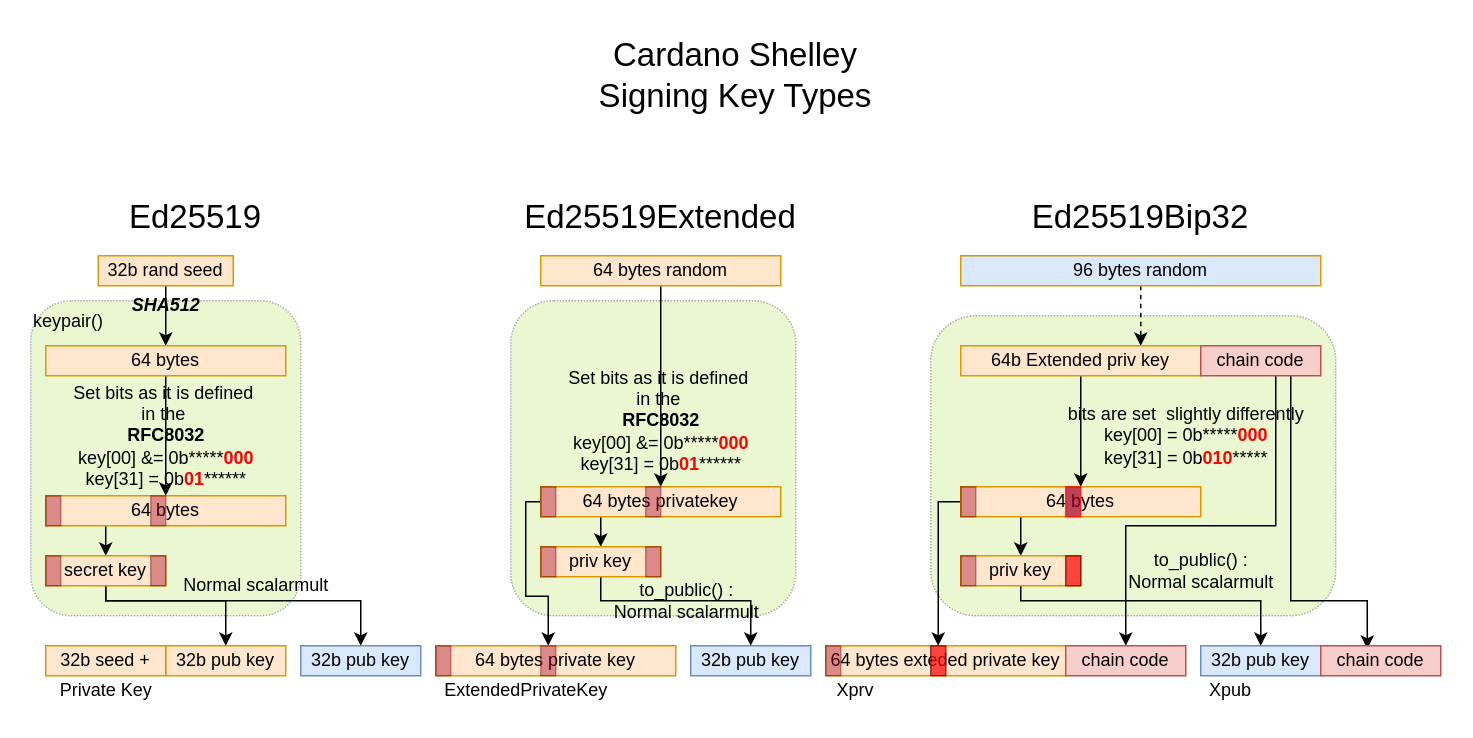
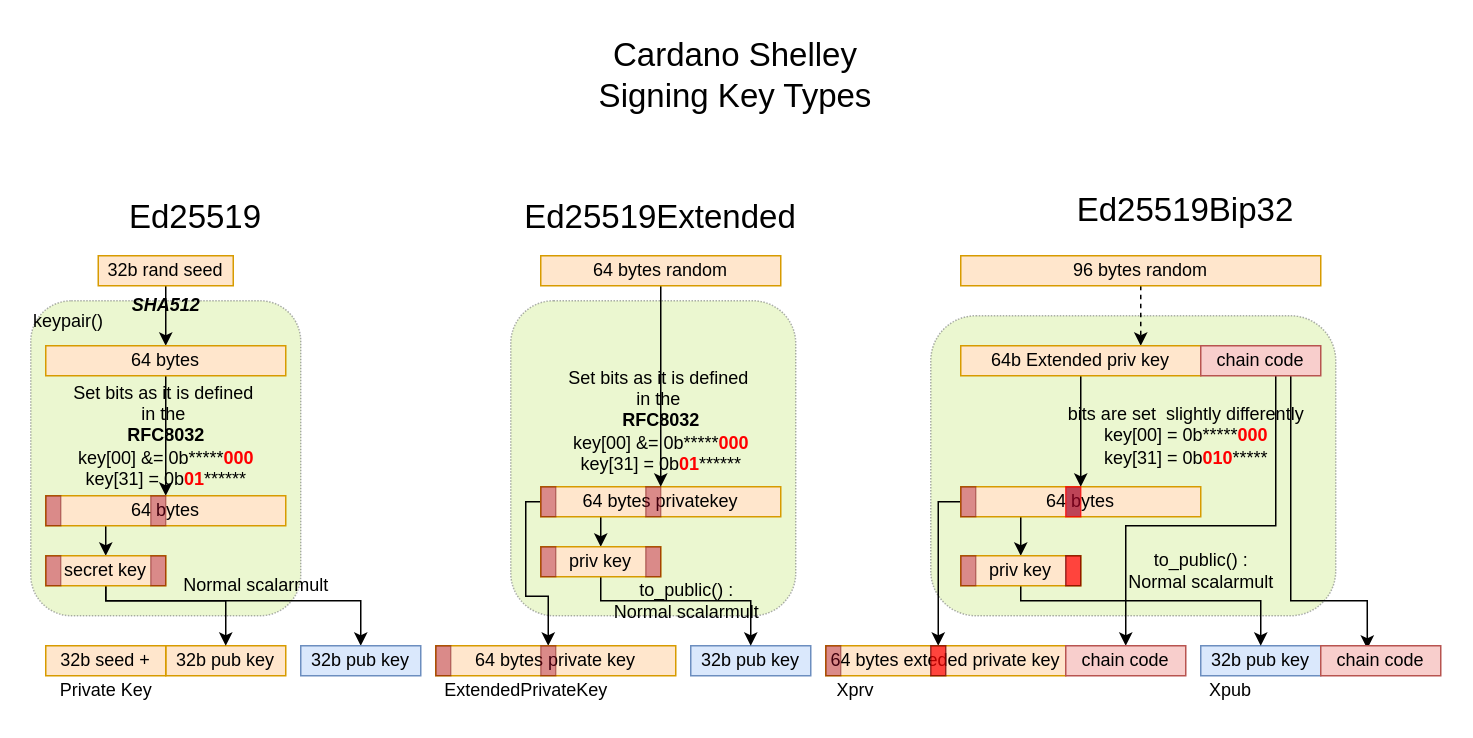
  <mxCell id="0" />
  <mxCell id="1" parent="0" />
  <mxCell id="2" value="keypair()" style="rounded=1;whiteSpace=wrap;html=1;fontSize=12;opacity=40;align=left;verticalAlign=top;dashed=1;dashPattern=1 1;fillColor=#cdeb8b;strokeColor=#36393d;" parent="1" vertex="1"><mxGeometry x="20" y="200" width="180" height="210" as="geometry" /></mxCell>
  <mxCell id="3" value="" style="rounded=1;whiteSpace=wrap;html=1;fontSize=12;opacity=40;align=left;verticalAlign=top;dashed=1;dashPattern=1 1;fillColor=#cdeb8b;strokeColor=#36393d;" parent="1" vertex="1"><mxGeometry x="340" y="200" width="190" height="210" as="geometry" /></mxCell>
  <mxCell id="4" value="" style="rounded=1;whiteSpace=wrap;html=1;fontSize=12;opacity=40;align=left;verticalAlign=top;dashed=1;dashPattern=1 1;fillColor=#cdeb8b;strokeColor=#36393d;" parent="1" vertex="1"><mxGeometry x="620" y="210" width="270" height="200" as="geometry" /></mxCell>
  <mxCell id="5" style="edgeStyle=orthogonalEdgeStyle;rounded=0;orthogonalLoop=1;jettySize=auto;html=1;entryX=0.5;entryY=0;entryDx=0;entryDy=0;fontSize=12;" parent="1" source="7" target="22" edge="1"><mxGeometry relative="1" as="geometry"><Array as="points"><mxPoint x="400" y="354" /><mxPoint x="400" y="354" /></Array></mxGeometry></mxCell>
  <mxCell id="6" style="edgeStyle=orthogonalEdgeStyle;rounded=0;orthogonalLoop=1;jettySize=auto;html=1;entryX=0.5;entryY=0;entryDx=0;entryDy=0;labelBackgroundColor=none;fontSize=12;" parent="1" source="7" target="40" edge="1"><mxGeometry relative="1" as="geometry"><Array as="points"><mxPoint x="350" y="334" /><mxPoint x="350" y="397" /><mxPoint x="365" y="397" /></Array></mxGeometry></mxCell>
  <mxCell id="7" value="64 bytes privatekey" style="rounded=0;whiteSpace=wrap;html=1;fontSize=12;align=center;fillColor=#ffe6cc;strokeColor=#d79b00;fontStyle=0" parent="1" vertex="1"><mxGeometry x="360" y="324" width="160" height="20" as="geometry" /></mxCell>
  <mxCell id="8" value="" style="rounded=0;whiteSpace=wrap;html=1;fontSize=12;align=center;fillColor=#a20025;strokeColor=#6F0000;fontColor=#ffffff;opacity=40;" parent="1" vertex="1"><mxGeometry x="360" y="324" width="10" height="20" as="geometry" /></mxCell>
  <mxCell id="9" value="" style="rounded=0;whiteSpace=wrap;html=1;fontSize=12;align=center;fillColor=#a20025;strokeColor=#6F0000;fontColor=#ffffff;opacity=40;" parent="1" vertex="1"><mxGeometry x="430" y="324" width="10" height="20" as="geometry" /></mxCell>
  <mxCell id="10" value="Cardano Shelley &lt;br&gt;Signing Key Types " style="text;html=1;strokeColor=none;fillColor=none;align=center;verticalAlign=middle;whiteSpace=wrap;rounded=0;fontSize=22;" parent="1" vertex="1"><mxGeometry x="309" y="20" width="362" height="60" as="geometry" /></mxCell>
  <mxCell id="11" value="Ed25519" style="text;html=1;strokeColor=none;fillColor=none;align=center;verticalAlign=middle;whiteSpace=wrap;rounded=0;fontSize=22;" parent="1" vertex="1"><mxGeometry x="75" y="130" width="110" height="30" as="geometry" /></mxCell>
  <mxCell id="12" value="Ed25519Extended" style="text;html=1;strokeColor=none;fillColor=none;align=center;verticalAlign=middle;whiteSpace=wrap;rounded=0;fontSize=22;" parent="1" vertex="1"><mxGeometry x="340" y="130" width="200" height="30" as="geometry" /></mxCell>
- <mxCell id="13" value="Ed25519Bip32" style="text;html=1;strokeColor=none;fillColor=none;align=center;verticalAlign=middle;whiteSpace=wrap;rounded=0;fontSize=22;" parent="1" vertex="1"><mxGeometry x="660" y="130" width="200" height="30" as="geometry" /></mxCell>
+ <mxCell id="13" value="Ed25519Bip32" style="text;html=1;strokeColor=none;fillColor=none;align=center;verticalAlign=middle;whiteSpace=wrap;rounded=0;fontSize=22;" parent="1" vertex="1"><mxGeometry x="690" y="125" width="200" height="30" as="geometry" /></mxCell>
  <mxCell id="14" value="SHA512" style="edgeStyle=orthogonalEdgeStyle;rounded=0;orthogonalLoop=1;jettySize=auto;html=1;entryX=0.5;entryY=0;entryDx=0;entryDy=0;fontSize=12;labelBackgroundColor=none;fontStyle=3" parent="1" source="15" target="26" edge="1"><mxGeometry x="-0.333" relative="1" as="geometry"><mxPoint as="offset" /></mxGeometry></mxCell>
  <mxCell id="15" value="32b rand seed" style="rounded=0;whiteSpace=wrap;html=1;fontSize=12;align=center;fillColor=#ffe6cc;strokeColor=#d79b00;" parent="1" vertex="1"><mxGeometry x="65" y="170" width="90" height="20" as="geometry" /></mxCell>
  <mxCell id="16" value="Set bits as it is defined&amp;nbsp;&lt;br&gt;in the&amp;nbsp;&lt;br&gt;&lt;b&gt;RFC8032&lt;/b&gt;&lt;br&gt;key[00] &amp;amp;= 0b*****&lt;b&gt;&lt;font color=&quot;#ff0000&quot;&gt;0&lt;/font&gt;&lt;/b&gt;&lt;b&gt;&lt;font color=&quot;#ff0000&quot;&gt;0&lt;/font&gt;&lt;/b&gt;&lt;b&gt;&lt;font color=&quot;#ff0000&quot;&gt;0&lt;/font&gt;&lt;/b&gt;&lt;br&gt;key[31] = 0b&lt;b style=&quot;color: rgb(255 , 0 , 0)&quot;&gt;01&lt;/b&gt;******" style="edgeStyle=orthogonalEdgeStyle;rounded=0;orthogonalLoop=1;jettySize=auto;html=1;entryX=0.5;entryY=0;entryDx=0;entryDy=0;fontSize=12;labelBackgroundColor=none;" parent="1" source="17" target="7" edge="1"><mxGeometry x="0.343" relative="1" as="geometry"><Array as="points"><mxPoint x="440" y="200" /><mxPoint x="440" y="200" /></Array><mxPoint as="offset" /></mxGeometry></mxCell>
  <mxCell id="17" value="64 bytes random" style="rounded=0;whiteSpace=wrap;html=1;fontSize=12;align=center;fillColor=#ffe6cc;strokeColor=#d79b00;fontStyle=0" parent="1" vertex="1"><mxGeometry x="360" y="170" width="160" height="20" as="geometry" /></mxCell>
  <mxCell id="18" style="edgeStyle=orthogonalEdgeStyle;rounded=0;orthogonalLoop=1;jettySize=auto;html=1;labelBackgroundColor=none;fontSize=12;entryX=0.75;entryY=0;entryDx=0;entryDy=0;dashed=1;" parent="1" source="19" target="54" edge="1"><mxGeometry relative="1" as="geometry" /></mxCell>
- <mxCell id="19" value="96 bytes random" style="rounded=0;whiteSpace=wrap;html=1;fontSize=12;align=center;fillColor=#dae8fc;strokeColor=#d79b00;" parent="1" vertex="1"><mxGeometry x="640" y="170" width="240" height="20" as="geometry" /></mxCell>
+ <mxCell id="19" value="96 bytes random" style="rounded=0;whiteSpace=wrap;html=1;fontSize=12;align=center;fillColor=#ffe6cc;strokeColor=#d79b00;" parent="1" vertex="1"><mxGeometry x="640" y="170" width="240" height="20" as="geometry" /></mxCell>
  <mxCell id="20" value="32b pub key" style="rounded=0;whiteSpace=wrap;html=1;fontSize=12;align=center;fillColor=#dae8fc;strokeColor=#6c8ebf;fontStyle=0" parent="1" vertex="1"><mxGeometry x="460" y="430" width="80" height="20" as="geometry" /></mxCell>
  <mxCell id="21" value="to_public() : &lt;br&gt;Normal scalarmult" style="edgeStyle=orthogonalEdgeStyle;rounded=0;orthogonalLoop=1;jettySize=auto;html=1;entryX=0.5;entryY=0;entryDx=0;entryDy=0;fontSize=12;labelBackgroundColor=none;" parent="1" source="22" target="20" edge="1"><mxGeometry relative="1" as="geometry"><Array as="points"><mxPoint x="400" y="400" /><mxPoint x="500" y="400" /></Array></mxGeometry></mxCell>
  <mxCell id="22" value="priv key" style="rounded=0;whiteSpace=wrap;html=1;fontSize=12;align=center;fillColor=#ffe6cc;strokeColor=#d79b00;fontStyle=0" parent="1" vertex="1"><mxGeometry x="360" y="364" width="80" height="20" as="geometry" /></mxCell>
  <mxCell id="23" value="" style="rounded=0;whiteSpace=wrap;html=1;fontSize=12;align=center;fillColor=#a20025;strokeColor=#6F0000;fontColor=#ffffff;opacity=40;" parent="1" vertex="1"><mxGeometry x="360" y="364" width="10" height="20" as="geometry" /></mxCell>
  <mxCell id="24" value="" style="rounded=0;whiteSpace=wrap;html=1;fontSize=12;align=center;fillColor=#a20025;strokeColor=#6F0000;fontColor=#ffffff;opacity=40;" parent="1" vertex="1"><mxGeometry x="430" y="364" width="10" height="20" as="geometry" /></mxCell>
  <mxCell id="25" value="Set bits as it is defined&amp;nbsp;&lt;br&gt;in the&amp;nbsp;&lt;br&gt;&lt;b&gt;RFC8032&lt;/b&gt;&lt;br&gt;key[00] &amp;amp;= 0b*****&lt;b&gt;&lt;font color=&quot;#ff0000&quot;&gt;0&lt;/font&gt;&lt;/b&gt;&lt;b&gt;&lt;font color=&quot;#ff0000&quot;&gt;0&lt;/font&gt;&lt;/b&gt;&lt;b&gt;&lt;font color=&quot;#ff0000&quot;&gt;0&lt;/font&gt;&lt;/b&gt;&lt;br&gt;key[31] = 0b&lt;b style=&quot;color: rgb(255 , 0 , 0)&quot;&gt;01&lt;/b&gt;******" style="edgeStyle=orthogonalEdgeStyle;rounded=0;orthogonalLoop=1;jettySize=auto;html=1;entryX=1;entryY=0;entryDx=0;entryDy=0;fontSize=12;labelBackgroundColor=none;" parent="1" source="26" target="30" edge="1"><mxGeometry relative="1" as="geometry" /></mxCell>
  <mxCell id="26" value="64 bytes" style="rounded=0;whiteSpace=wrap;html=1;fontSize=12;align=center;fillColor=#ffe6cc;strokeColor=#d79b00;fontStyle=0" parent="1" vertex="1"><mxGeometry x="30" y="230" width="160" height="20" as="geometry" /></mxCell>
  <mxCell id="27" style="edgeStyle=orthogonalEdgeStyle;rounded=0;orthogonalLoop=1;jettySize=auto;html=1;entryX=0.5;entryY=0;entryDx=0;entryDy=0;exitX=0.25;exitY=1;exitDx=0;exitDy=0;" parent="1" source="28" target="34" edge="1"><mxGeometry relative="1" as="geometry" /></mxCell>
  <mxCell id="28" value="64 bytes" style="rounded=0;whiteSpace=wrap;html=1;fontSize=12;align=center;fillColor=#ffe6cc;strokeColor=#d79b00;fontStyle=0" parent="1" vertex="1"><mxGeometry x="30" y="330" width="160" height="20" as="geometry" /></mxCell>
  <mxCell id="29" value="" style="rounded=0;whiteSpace=wrap;html=1;fontSize=12;align=center;fillColor=#a20025;strokeColor=#6F0000;fontColor=#ffffff;opacity=40;" parent="1" vertex="1"><mxGeometry x="30" y="330" width="10" height="20" as="geometry" /></mxCell>
  <mxCell id="30" value="" style="rounded=0;whiteSpace=wrap;html=1;fontSize=12;align=center;fillColor=#a20025;strokeColor=#6F0000;fontColor=#ffffff;opacity=40;" parent="1" vertex="1"><mxGeometry x="100" y="330" width="10" height="20" as="geometry" /></mxCell>
  <mxCell id="31" value="32b pub key" style="rounded=0;whiteSpace=wrap;html=1;fontSize=12;align=center;fillColor=#ffe6cc;strokeColor=#d79b00;fontStyle=0" parent="1" vertex="1"><mxGeometry x="110" y="430" width="80" height="20" as="geometry" /></mxCell>
  <mxCell id="32" value="Normal scalarmult" style="edgeStyle=orthogonalEdgeStyle;rounded=0;orthogonalLoop=1;jettySize=auto;html=1;entryX=0.5;entryY=0;entryDx=0;entryDy=0;fontSize=12;labelBackgroundColor=none;" parent="1" source="34" target="31" edge="1"><mxGeometry x="0.5" y="22" relative="1" as="geometry"><Array as="points"><mxPoint x="70" y="400" /><mxPoint x="150" y="400" /></Array><mxPoint x="-2" y="-10" as="offset" /></mxGeometry></mxCell>
  <mxCell id="33" style="edgeStyle=orthogonalEdgeStyle;rounded=0;orthogonalLoop=1;jettySize=auto;html=1;exitX=0.5;exitY=1;exitDx=0;exitDy=0;entryX=0.5;entryY=0;entryDx=0;entryDy=0;" parent="1" source="34" target="65" edge="1"><mxGeometry relative="1" as="geometry"><Array as="points"><mxPoint x="70" y="400" /><mxPoint x="240" y="400" /></Array></mxGeometry></mxCell>
  <mxCell id="34" value="secret key" style="rounded=0;whiteSpace=wrap;html=1;fontSize=12;align=center;fillColor=#ffe6cc;strokeColor=#d79b00;fontStyle=0" parent="1" vertex="1"><mxGeometry x="30" y="370" width="80" height="20" as="geometry" /></mxCell>
  <mxCell id="35" value="" style="rounded=0;whiteSpace=wrap;html=1;fontSize=12;align=center;fillColor=#a20025;strokeColor=#6F0000;fontColor=#ffffff;opacity=40;" parent="1" vertex="1"><mxGeometry x="30" y="370" width="10" height="20" as="geometry" /></mxCell>
  <mxCell id="36" value="" style="rounded=0;whiteSpace=wrap;html=1;fontSize=12;align=center;fillColor=#a20025;strokeColor=#6F0000;fontColor=#ffffff;opacity=40;" parent="1" vertex="1"><mxGeometry x="100" y="370" width="10" height="20" as="geometry" /></mxCell>
  <mxCell id="37" value="32b seed +" style="rounded=0;whiteSpace=wrap;html=1;fontSize=12;align=center;fillColor=#ffe6cc;strokeColor=#d79b00;fontStyle=0" parent="1" vertex="1"><mxGeometry x="30" y="430" width="80" height="20" as="geometry" /></mxCell>
  <mxCell id="38" value="64 bytes private key" style="rounded=0;whiteSpace=wrap;html=1;fontSize=12;align=center;fillColor=#ffe6cc;strokeColor=#d79b00;fontStyle=0" parent="1" vertex="1"><mxGeometry x="290" y="430" width="160" height="20" as="geometry" /></mxCell>
  <mxCell id="39" value="" style="rounded=0;whiteSpace=wrap;html=1;fontSize=12;align=center;fillColor=#a20025;strokeColor=#6F0000;fontColor=#ffffff;opacity=40;" parent="1" vertex="1"><mxGeometry x="290" y="430" width="10" height="20" as="geometry" /></mxCell>
  <mxCell id="40" value="" style="rounded=0;whiteSpace=wrap;html=1;fontSize=12;align=center;fillColor=#a20025;strokeColor=#6F0000;fontColor=#ffffff;opacity=40;" parent="1" vertex="1"><mxGeometry x="360" y="430" width="10" height="20" as="geometry" /></mxCell>
  <mxCell id="41" style="edgeStyle=orthogonalEdgeStyle;rounded=0;orthogonalLoop=1;jettySize=auto;html=1;entryX=0.5;entryY=0;entryDx=0;entryDy=0;fontSize=12;" parent="1" source="43" target="47" edge="1"><mxGeometry relative="1" as="geometry"><Array as="points"><mxPoint x="680" y="360" /><mxPoint x="680" y="360" /></Array></mxGeometry></mxCell>
  <mxCell id="42" style="edgeStyle=orthogonalEdgeStyle;rounded=0;orthogonalLoop=1;jettySize=auto;html=1;entryX=0.5;entryY=0;entryDx=0;entryDy=0;labelBackgroundColor=none;fontSize=12;" parent="1" source="43" target="52" edge="1"><mxGeometry relative="1" as="geometry"><Array as="points"><mxPoint x="625" y="334" /></Array></mxGeometry></mxCell>
  <mxCell id="43" value="64 bytes" style="rounded=0;whiteSpace=wrap;html=1;fontSize=12;align=center;fillColor=#ffe6cc;strokeColor=#d79b00;fontStyle=0" parent="1" vertex="1"><mxGeometry x="640" y="324" width="160" height="20" as="geometry" /></mxCell>
  <mxCell id="44" value="" style="rounded=0;whiteSpace=wrap;html=1;fontSize=12;align=center;fillColor=#a20025;strokeColor=#6F0000;fontColor=#ffffff;opacity=40;" parent="1" vertex="1"><mxGeometry x="640" y="324" width="10" height="20" as="geometry" /></mxCell>
  <mxCell id="45" value="32b pub key" style="rounded=0;whiteSpace=wrap;html=1;fontSize=12;align=center;fillColor=#dae8fc;strokeColor=#6c8ebf;fontStyle=0" parent="1" vertex="1"><mxGeometry x="800" y="430" width="80" height="20" as="geometry" /></mxCell>
  <mxCell id="46" value="to_public() : &lt;br&gt;Normal scalarmult" style="edgeStyle=orthogonalEdgeStyle;rounded=0;orthogonalLoop=1;jettySize=auto;html=1;entryX=0.5;entryY=0;entryDx=0;entryDy=0;fontSize=12;labelBackgroundColor=none;" parent="1" source="47" target="45" edge="1"><mxGeometry x="0.3" y="20" relative="1" as="geometry"><Array as="points"><mxPoint x="680" y="400" /><mxPoint x="840" y="400" /></Array><mxPoint as="offset" /></mxGeometry></mxCell>
  <mxCell id="47" value="priv key" style="rounded=0;whiteSpace=wrap;html=1;fontSize=12;align=center;fillColor=#ffe6cc;strokeColor=#d79b00;fontStyle=0" parent="1" vertex="1"><mxGeometry x="640" y="370" width="80" height="20" as="geometry" /></mxCell>
  <mxCell id="48" value="" style="rounded=0;whiteSpace=wrap;html=1;fontSize=12;align=center;fillColor=#a20025;strokeColor=#6F0000;fontColor=#ffffff;opacity=40;" parent="1" vertex="1"><mxGeometry x="640" y="370" width="10" height="20" as="geometry" /></mxCell>
  <mxCell id="49" value="" style="rounded=0;whiteSpace=wrap;html=1;fontSize=12;align=center;strokeColor=#6F0000;fontColor=#ffffff;opacity=70;fillColor=#FF0000;" parent="1" vertex="1"><mxGeometry x="710" y="370" width="10" height="20" as="geometry" /></mxCell>
  <mxCell id="50" value="64 bytes exteded private key" style="rounded=0;whiteSpace=wrap;html=1;fontSize=12;align=center;fillColor=#ffe6cc;strokeColor=#d79b00;fontStyle=0" parent="1" vertex="1"><mxGeometry x="550" y="430" width="160" height="20" as="geometry" /></mxCell>
  <mxCell id="51" value="" style="rounded=0;whiteSpace=wrap;html=1;fontSize=12;align=center;fillColor=#a20025;strokeColor=#6F0000;fontColor=#ffffff;opacity=40;" parent="1" vertex="1"><mxGeometry x="550" y="430" width="10" height="20" as="geometry" /></mxCell>
  <mxCell id="52" value="" style="rounded=0;whiteSpace=wrap;html=1;fontSize=12;align=center;strokeColor=#6F0000;fontColor=#ffffff;opacity=70;fillColor=#FF0000;" parent="1" vertex="1"><mxGeometry x="620" y="430" width="10" height="20" as="geometry" /></mxCell>
  <mxCell id="53" value="bits are set&amp;nbsp; slightly differently&lt;br&gt;key[00] = 0b*****&lt;b&gt;&lt;font color=&quot;#ff0000&quot;&gt;0&lt;/font&gt;&lt;/b&gt;&lt;b&gt;&lt;font color=&quot;#ff0000&quot;&gt;0&lt;/font&gt;&lt;/b&gt;&lt;b&gt;&lt;font color=&quot;#ff0000&quot;&gt;0&lt;/font&gt;&lt;/b&gt;&lt;br&gt;key[31] = 0b&lt;b style=&quot;color: rgb(255 , 0 , 0)&quot;&gt;01&lt;/b&gt;&lt;b style=&quot;color: rgb(255 , 0 , 0)&quot;&gt;0&lt;/b&gt;*****" style="edgeStyle=orthogonalEdgeStyle;rounded=0;orthogonalLoop=1;jettySize=auto;html=1;entryX=0.5;entryY=0;entryDx=0;entryDy=0;labelBackgroundColor=none;fontSize=12;" parent="1" source="54" target="43" edge="1"><mxGeometry x="0.081" y="70" relative="1" as="geometry"><mxPoint as="offset" /></mxGeometry></mxCell>
  <mxCell id="54" value="64b Extended priv key" style="rounded=0;whiteSpace=wrap;html=1;fontSize=12;align=center;fillColor=#ffe6cc;strokeColor=#d79b00;" parent="1" vertex="1"><mxGeometry x="640" y="230" width="160" height="20" as="geometry" /></mxCell>
  <mxCell id="55" style="edgeStyle=orthogonalEdgeStyle;rounded=0;orthogonalLoop=1;jettySize=auto;html=1;entryX=0.388;entryY=0.1;entryDx=0;entryDy=0;entryPerimeter=0;labelBackgroundColor=none;fontSize=12;" parent="1" source="57" target="58" edge="1"><mxGeometry relative="1" as="geometry"><Array as="points"><mxPoint x="860" y="400" /><mxPoint x="911" y="400" /></Array></mxGeometry></mxCell>
  <mxCell id="56" style="edgeStyle=orthogonalEdgeStyle;rounded=0;orthogonalLoop=1;jettySize=auto;html=1;entryX=0.5;entryY=0;entryDx=0;entryDy=0;labelBackgroundColor=none;fontSize=12;" parent="1" source="57" target="59" edge="1"><mxGeometry relative="1" as="geometry"><Array as="points"><mxPoint x="850" y="350" /><mxPoint x="750" y="350" /></Array></mxGeometry></mxCell>
  <mxCell id="57" value="chain code" style="rounded=0;whiteSpace=wrap;html=1;fontSize=12;align=center;fillColor=#f8cecc;strokeColor=#b85450;" parent="1" vertex="1"><mxGeometry x="800" y="230" width="80" height="20" as="geometry" /></mxCell>
  <mxCell id="58" value="chain code" style="rounded=0;whiteSpace=wrap;html=1;fontSize=12;align=center;fillColor=#f8cecc;strokeColor=#b85450;" parent="1" vertex="1"><mxGeometry x="880" y="430" width="80" height="20" as="geometry" /></mxCell>
  <mxCell id="59" value="chain code" style="rounded=0;whiteSpace=wrap;html=1;fontSize=12;align=center;fillColor=#f8cecc;strokeColor=#b85450;" parent="1" vertex="1"><mxGeometry x="710" y="430" width="80" height="20" as="geometry" /></mxCell>
  <mxCell id="60" value="ExtendedPrivateKey" style="text;html=1;align=center;verticalAlign=middle;resizable=0;points=[];autosize=1;fontSize=12;" parent="1" vertex="1"><mxGeometry x="290" y="450" width="120" height="20" as="geometry" /></mxCell>
  <mxCell id="61" value="Private Key" style="text;html=1;align=center;verticalAlign=middle;resizable=0;points=[];autosize=1;fontSize=12;" parent="1" vertex="1"><mxGeometry x="30" y="450" width="80" height="20" as="geometry" /></mxCell>
  <mxCell id="62" value="Xprv" style="text;html=1;strokeColor=none;fillColor=none;align=center;verticalAlign=middle;whiteSpace=wrap;rounded=0;dashed=1;dashPattern=1 1;labelBackgroundColor=none;fontSize=12;opacity=40;" parent="1" vertex="1"><mxGeometry x="550" y="450" width="40" height="20" as="geometry" /></mxCell>
  <mxCell id="63" value="Xpub" style="text;html=1;strokeColor=none;fillColor=none;align=center;verticalAlign=middle;whiteSpace=wrap;rounded=0;dashed=1;dashPattern=1 1;labelBackgroundColor=none;fontSize=12;opacity=40;" parent="1" vertex="1"><mxGeometry x="800" y="450" width="40" height="20" as="geometry" /></mxCell>
  <mxCell id="64" value="" style="rounded=0;whiteSpace=wrap;html=1;fontSize=12;align=center;fillColor=#a20025;fontColor=#ffffff;opacity=70;strokeColor=#FF0000;" parent="1" vertex="1"><mxGeometry x="710" y="324" width="10" height="20" as="geometry" /></mxCell>
  <mxCell id="65" value="32b pub key" style="rounded=0;whiteSpace=wrap;html=1;fontSize=12;align=center;fillColor=#dae8fc;strokeColor=#6c8ebf;fontStyle=0" parent="1" vertex="1"><mxGeometry x="200" y="430" width="80" height="20" as="geometry" /></mxCell>
